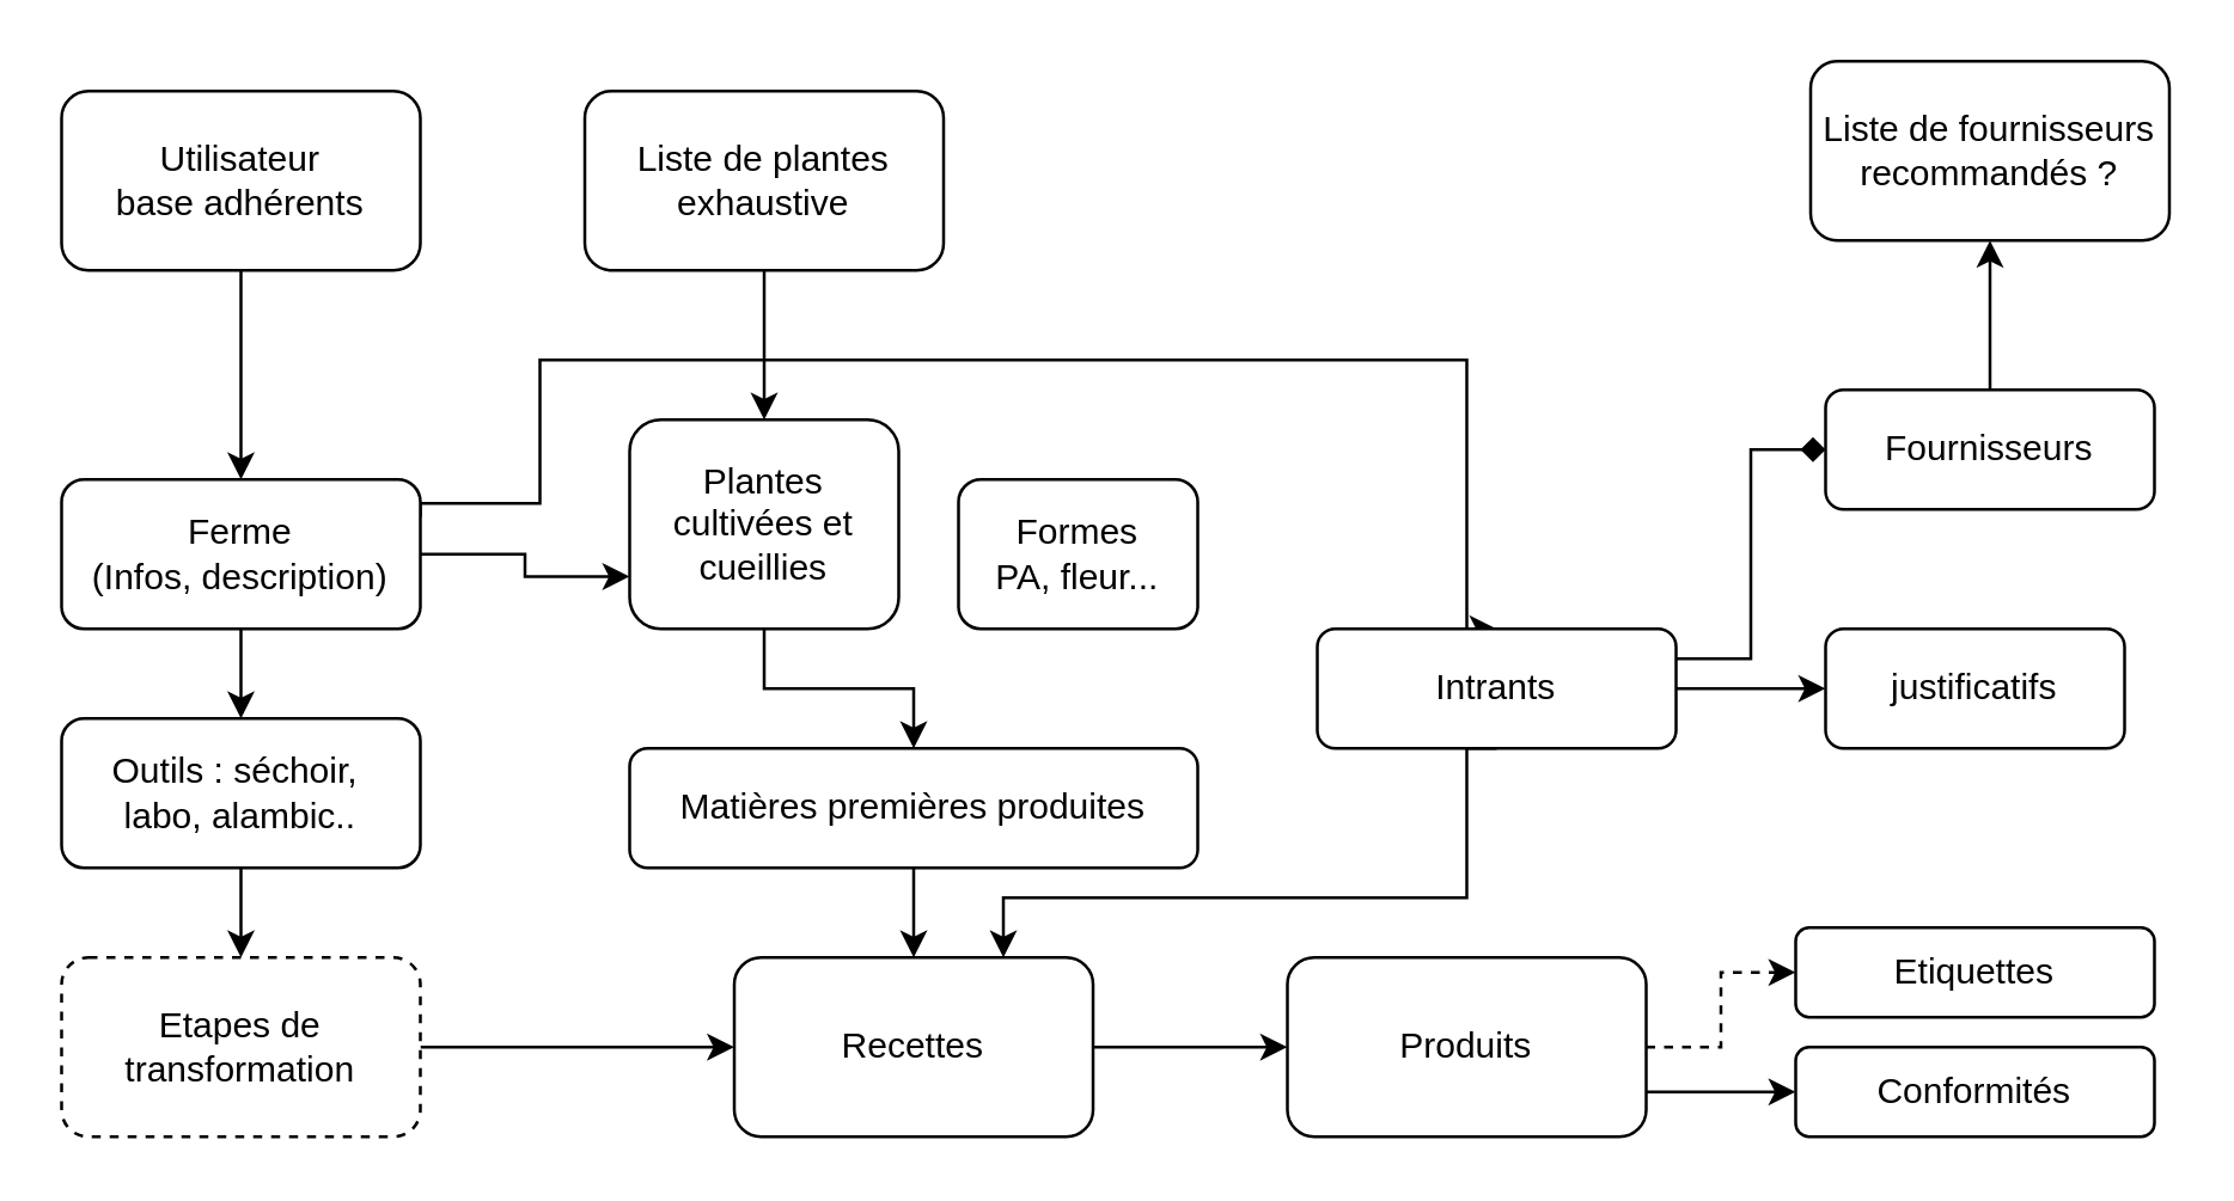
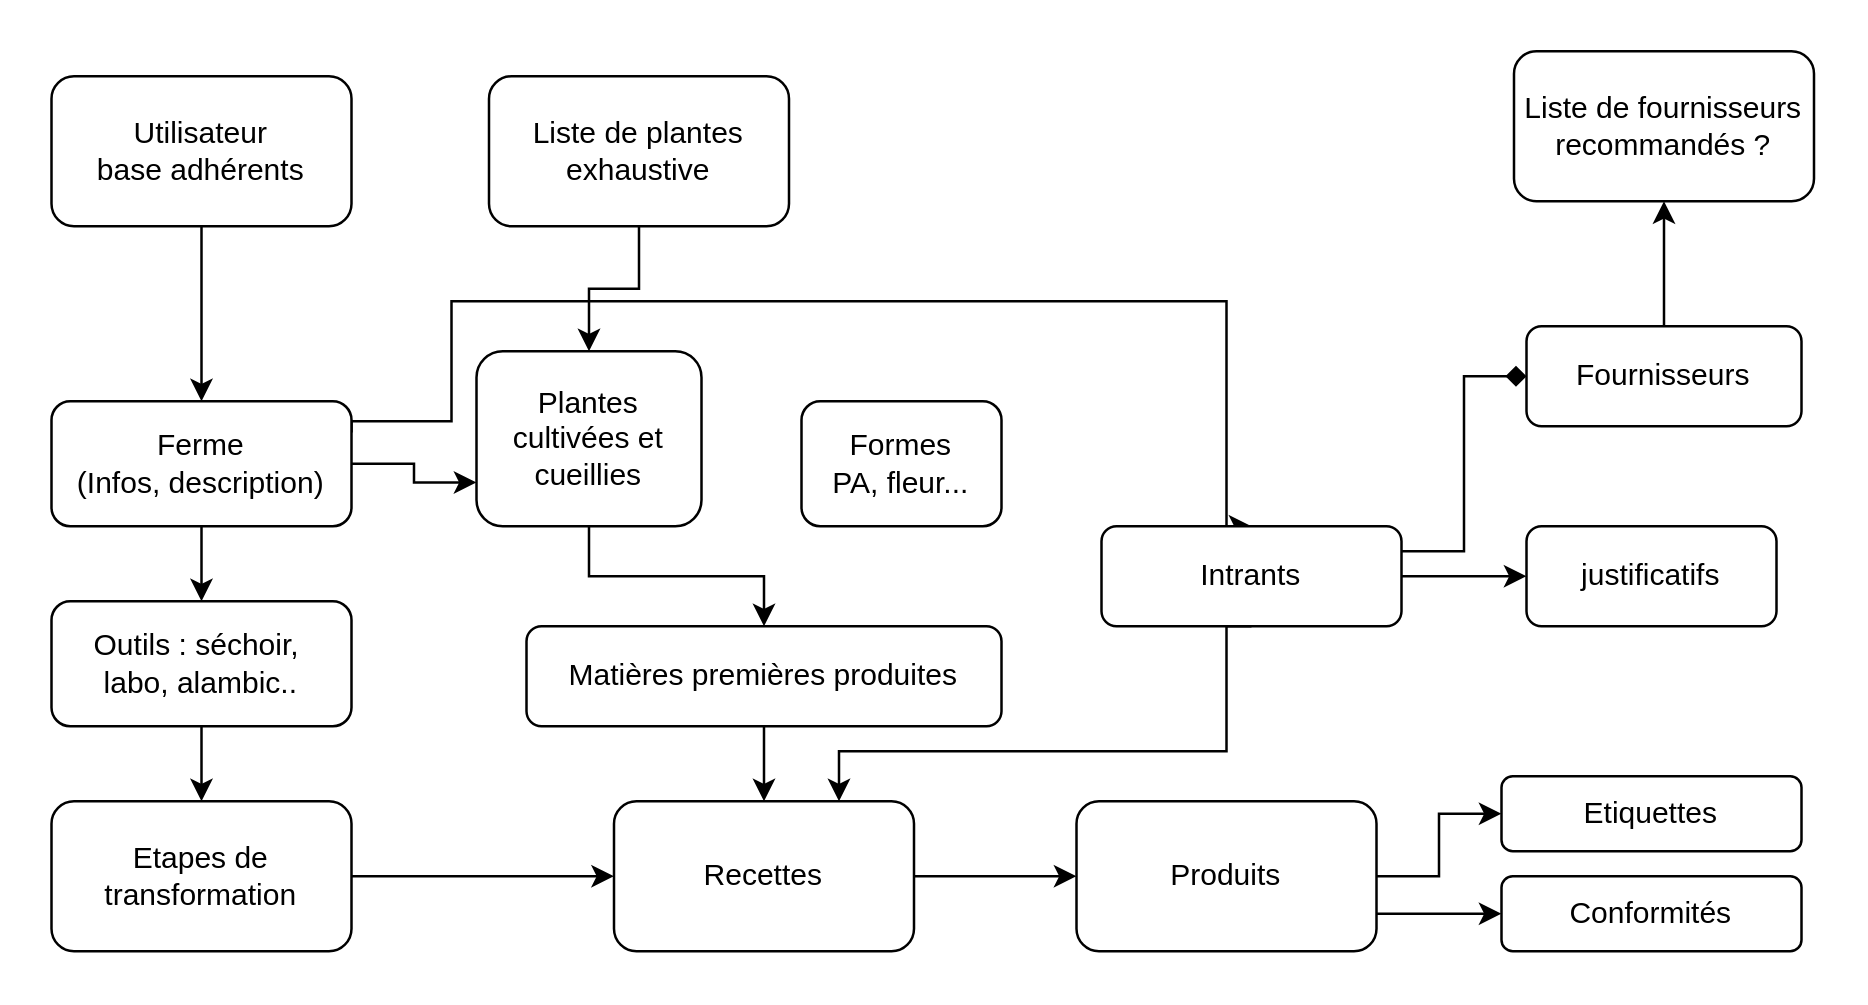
  <mxCell id="0" />
  <mxCell id="1" parent="0" />
  <mxCell id="2" style="edgeStyle=orthogonalEdgeStyle;rounded=0;orthogonalLoop=1;jettySize=auto;html=1;exitX=0.5;exitY=1;exitDx=0;exitDy=0;entryX=0.5;entryY=0;entryDx=0;entryDy=0;" edge="1" parent="1" source="3" target="7"><mxGeometry relative="1" as="geometry" /></mxCell>
  <mxCell id="3" value="Utilisateur&lt;br&gt;base adhérents" style="rounded=1;whiteSpace=wrap;html=1;" vertex="1" parent="1"><mxGeometry x="20" y="30" width="120" height="60" as="geometry" /></mxCell>
  <mxCell id="4" style="edgeStyle=orthogonalEdgeStyle;rounded=0;orthogonalLoop=1;jettySize=auto;html=1;exitX=0.5;exitY=1;exitDx=0;exitDy=0;entryX=0.5;entryY=0;entryDx=0;entryDy=0;" edge="1" parent="1" source="7" target="9"><mxGeometry relative="1" as="geometry" /></mxCell>
  <mxCell id="5" style="edgeStyle=orthogonalEdgeStyle;rounded=0;orthogonalLoop=1;jettySize=auto;html=1;exitX=1;exitY=0.5;exitDx=0;exitDy=0;entryX=0;entryY=0.75;entryDx=0;entryDy=0;" edge="1" parent="1" source="7" target="13"><mxGeometry relative="1" as="geometry" /></mxCell>
  <mxCell id="6" style="edgeStyle=orthogonalEdgeStyle;rounded=0;orthogonalLoop=1;jettySize=auto;html=1;exitX=1;exitY=0.25;exitDx=0;exitDy=0;entryX=0.5;entryY=0;entryDx=0;entryDy=0;" edge="1" parent="1" source="7" target="17"><mxGeometry relative="1" as="geometry"><Array as="points"><mxPoint x="180" y="168" /><mxPoint x="180" y="120" /><mxPoint x="490" y="120" /></Array></mxGeometry></mxCell>
  <mxCell id="7" value="Ferme&lt;br&gt;(Infos, description)" style="rounded=1;whiteSpace=wrap;html=1;" vertex="1" parent="1"><mxGeometry x="20" y="160" width="120" height="50" as="geometry" /></mxCell>
  <mxCell id="8" style="edgeStyle=orthogonalEdgeStyle;rounded=0;orthogonalLoop=1;jettySize=auto;html=1;exitX=0.5;exitY=1;exitDx=0;exitDy=0;entryX=0.5;entryY=0;entryDx=0;entryDy=0;" edge="1" parent="1" source="9" target="11"><mxGeometry relative="1" as="geometry" /></mxCell>
  <mxCell id="9" value="Outils : séchoir,&amp;nbsp;&lt;div&gt;labo, alambic..&lt;/div&gt;" style="rounded=1;whiteSpace=wrap;html=1;" vertex="1" parent="1"><mxGeometry x="20" y="240" width="120" height="50" as="geometry" /></mxCell>
  <mxCell id="10" style="edgeStyle=orthogonalEdgeStyle;rounded=0;orthogonalLoop=1;jettySize=auto;html=1;exitX=1;exitY=0.5;exitDx=0;exitDy=0;entryX=0;entryY=0.5;entryDx=0;entryDy=0;" edge="1" parent="1" source="11" target="20"><mxGeometry relative="1" as="geometry" /></mxCell>
- <mxCell id="11" value="Etapes de transformation" style="rounded=1;whiteSpace=wrap;html=1;dashed=1;" vertex="1" parent="1"><mxGeometry x="20" y="320" width="120" height="60" as="geometry" /></mxCell>
+ <mxCell id="11" value="Etapes de transformation" style="rounded=1;whiteSpace=wrap;html=1;" vertex="1" parent="1"><mxGeometry x="20" y="320" width="120" height="60" as="geometry" /></mxCell>
  <mxCell id="12" style="edgeStyle=orthogonalEdgeStyle;rounded=0;orthogonalLoop=1;jettySize=auto;html=1;exitX=0.5;exitY=1;exitDx=0;exitDy=0;" edge="1" parent="1" source="13" target="23"><mxGeometry relative="1" as="geometry" /></mxCell>
- <mxCell id="13" value="Plantes&lt;br&gt;cultivées et cueillies" style="rounded=1;whiteSpace=wrap;html=1;" vertex="1" parent="1"><mxGeometry x="210" y="140" width="90" height="70" as="geometry" /></mxCell>
+ <mxCell id="13" value="Plantes&lt;br&gt;cultivées et cueillies" style="rounded=1;whiteSpace=wrap;html=1;" vertex="1" parent="1"><mxGeometry x="190" y="140" width="90" height="70" as="geometry" /></mxCell>
  <mxCell id="14" style="edgeStyle=orthogonalEdgeStyle;rounded=0;orthogonalLoop=1;jettySize=auto;html=1;exitX=1;exitY=0.5;exitDx=0;exitDy=0;" edge="1" parent="1" source="17" target="18"><mxGeometry relative="1" as="geometry" /></mxCell>
  <mxCell id="15" style="edgeStyle=orthogonalEdgeStyle;rounded=0;orthogonalLoop=1;jettySize=auto;html=1;exitX=0.5;exitY=1;exitDx=0;exitDy=0;entryX=0.75;entryY=0;entryDx=0;entryDy=0;" edge="1" parent="1" source="17" target="20"><mxGeometry relative="1" as="geometry"><Array as="points"><mxPoint x="490" y="300" /><mxPoint x="335" y="300" /></Array></mxGeometry></mxCell>
  <mxCell id="16" style="edgeStyle=orthogonalEdgeStyle;rounded=0;orthogonalLoop=1;jettySize=auto;html=1;exitX=1;exitY=0.25;exitDx=0;exitDy=0;entryX=0;entryY=0.5;entryDx=0;entryDy=0;endArrow=diamond;" edge="1" parent="1" source="17" target="32"><mxGeometry relative="1" as="geometry" /></mxCell>
  <mxCell id="17" value="Intrants" style="rounded=1;whiteSpace=wrap;html=1;" vertex="1" parent="1"><mxGeometry x="440" y="210" width="120" height="40" as="geometry" /></mxCell>
  <mxCell id="18" value="justificatifs" style="rounded=1;whiteSpace=wrap;html=1;" vertex="1" parent="1"><mxGeometry x="610" y="210" width="100" height="40" as="geometry" /></mxCell>
  <mxCell id="19" style="edgeStyle=orthogonalEdgeStyle;rounded=0;orthogonalLoop=1;jettySize=auto;html=1;exitX=1;exitY=0.5;exitDx=0;exitDy=0;" edge="1" parent="1" source="20" target="26"><mxGeometry relative="1" as="geometry" /></mxCell>
  <mxCell id="20" value="Recettes" style="rounded=1;whiteSpace=wrap;html=1;" vertex="1" parent="1"><mxGeometry x="245" y="320" width="120" height="60" as="geometry" /></mxCell>
  <mxCell id="21" value="Formes&lt;br&gt;PA, fleur..." style="rounded=1;whiteSpace=wrap;html=1;" vertex="1" parent="1"><mxGeometry x="320" y="160" width="80" height="50" as="geometry" /></mxCell>
  <mxCell id="22" style="edgeStyle=orthogonalEdgeStyle;rounded=0;orthogonalLoop=1;jettySize=auto;html=1;exitX=0.5;exitY=1;exitDx=0;exitDy=0;entryX=0.5;entryY=0;entryDx=0;entryDy=0;" edge="1" parent="1" source="23" target="20"><mxGeometry relative="1" as="geometry" /></mxCell>
  <mxCell id="23" value="Matières premières produites" style="rounded=1;whiteSpace=wrap;html=1;" vertex="1" parent="1"><mxGeometry x="210" y="250" width="190" height="40" as="geometry" /></mxCell>
- <mxCell id="24" style="edgeStyle=orthogonalEdgeStyle;rounded=0;orthogonalLoop=1;jettySize=auto;html=1;exitX=1;exitY=0.5;exitDx=0;exitDy=0;entryX=0;entryY=0.5;entryDx=0;entryDy=0;dashed=1;" edge="1" parent="1" source="26" target="27"><mxGeometry relative="1" as="geometry" /></mxCell>
+ <mxCell id="24" style="edgeStyle=orthogonalEdgeStyle;rounded=0;orthogonalLoop=1;jettySize=auto;html=1;exitX=1;exitY=0.5;exitDx=0;exitDy=0;entryX=0;entryY=0.5;entryDx=0;entryDy=0;" edge="1" parent="1" source="26" target="27"><mxGeometry relative="1" as="geometry" /></mxCell>
  <mxCell id="25" style="edgeStyle=orthogonalEdgeStyle;rounded=0;orthogonalLoop=1;jettySize=auto;html=1;exitX=1;exitY=0.75;exitDx=0;exitDy=0;entryX=0;entryY=0.5;entryDx=0;entryDy=0;" edge="1" parent="1" source="26" target="28"><mxGeometry relative="1" as="geometry" /></mxCell>
  <mxCell id="26" value="Produits" style="rounded=1;whiteSpace=wrap;html=1;" vertex="1" parent="1"><mxGeometry x="430" y="320" width="120" height="60" as="geometry" /></mxCell>
  <mxCell id="27" value="Etiquettes" style="rounded=1;whiteSpace=wrap;html=1;" vertex="1" parent="1"><mxGeometry x="600" y="310" width="120" height="30" as="geometry" /></mxCell>
  <mxCell id="28" value="Conformités" style="rounded=1;whiteSpace=wrap;html=1;" vertex="1" parent="1"><mxGeometry x="600" y="350" width="120" height="30" as="geometry" /></mxCell>
  <mxCell id="29" style="edgeStyle=orthogonalEdgeStyle;rounded=0;orthogonalLoop=1;jettySize=auto;html=1;exitX=0.5;exitY=1;exitDx=0;exitDy=0;" edge="1" parent="1" source="30" target="13"><mxGeometry relative="1" as="geometry" /></mxCell>
  <mxCell id="30" value="Liste de plantes&lt;br&gt;exhaustive" style="rounded=1;whiteSpace=wrap;html=1;" vertex="1" parent="1"><mxGeometry x="195" y="30" width="120" height="60" as="geometry" /></mxCell>
  <mxCell id="31" style="edgeStyle=orthogonalEdgeStyle;rounded=0;orthogonalLoop=1;jettySize=auto;html=1;exitX=0.5;exitY=0;exitDx=0;exitDy=0;entryX=0.5;entryY=1;entryDx=0;entryDy=0;" edge="1" parent="1" source="32" target="33"><mxGeometry relative="1" as="geometry" /></mxCell>
  <mxCell id="32" value="Fournisseurs" style="rounded=1;whiteSpace=wrap;html=1;" vertex="1" parent="1"><mxGeometry x="610" y="130" width="110" height="40" as="geometry" /></mxCell>
  <mxCell id="33" value="Liste de fournisseurs&lt;br&gt;recommandés ?" style="rounded=1;whiteSpace=wrap;html=1;" vertex="1" parent="1"><mxGeometry x="605" y="20" width="120" height="60" as="geometry" /></mxCell>
